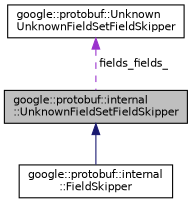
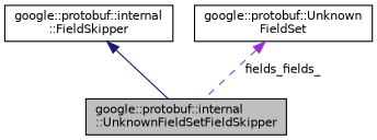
  digraph {
    node [color=black fillcolor=white fontname=Helvetica fontsize=10 shape=record style=filled]
    edge [dir=back fontname=Helvetica fontsize=10 labelfontname=Helvetica labelfontsize=10]
    n1 [fillcolor=grey75 fontcolor=black height=0.2 label="google::protobuf::internal\l::UnknownFieldSetFieldSkipper" width=0.4]
    n2 [height=0.2 label="google::protobuf::internal\l::FieldSkipper" width=0.4]
-   n3 [height=0.2 label="google::protobuf::Unknown\lUnknownFieldSetFieldSkipper" width=0.4]
-   n1 -> n2 [color=midnightblue style=solid]
+   n3 [height=0.2 label="google::protobuf::Unknown\lFieldSet" width=0.4]
+   n2 -> n1 [color=midnightblue style=solid]
    n3 -> n1 [color=darkorchid3 label=" fields_fields_" style=dashed]
  }
